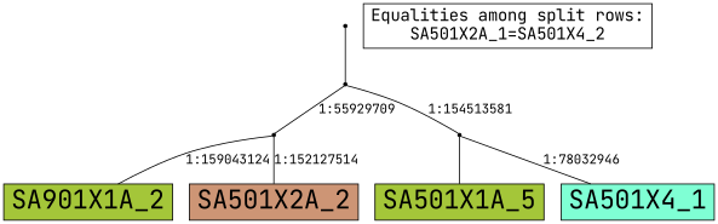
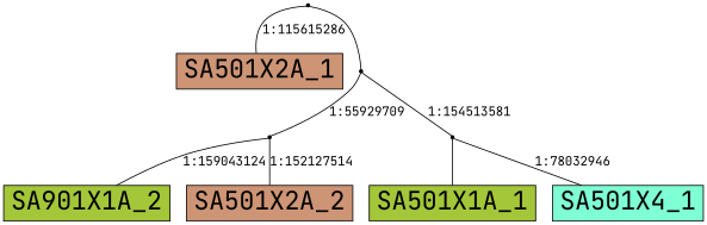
  digraph {
    fontname="JetBrains Mono"
    node [fillcolor=black fontname="JetBrains Mono" fontsize=28 shape=box style=filled]
    edge [arrowhead=none fontname="JetBrains Mono"]
-   n1 [fillcolor="#a4c639" label=SA501X1A_5]
+   n1 [fillcolor="#a4c639" label=SA501X1A_1]
    n2 [fillcolor="#a4c639" label=SA901X1A_2]
+   n3 [fillcolor="#cd9575" label=SA501X2A_1]
    n4 [fillcolor="#cd9575" label=SA501X2A_2]
    n5 [fillcolor="#7fffd4" label=SA501X4_1]
-   n6 [fontsize=18 label="Equalities among split rows:\nSA501X2A_1=SA501X4_2\n" fillcolor="" style=""]
    Int1 [shape=point fontsize=""]
    Int2 [shape=point fontsize=""]
    Int3 [shape=point fontsize=""]
    Int4 [shape=point fontsize=""]
    Int1 -> n2 [label="1:159043124"]
    Int1 -> n4 [label="1:152127514"]
    Int2 -> n1
    Int2 -> n5 [label="1:78032946"]
    Int3 -> Int1 [label="1:55929709"]
    Int3 -> Int2 [label="1:154513581"]
+   Int4 -> n3 [label="1:115615286"]
    Int4 -> Int3
  }
